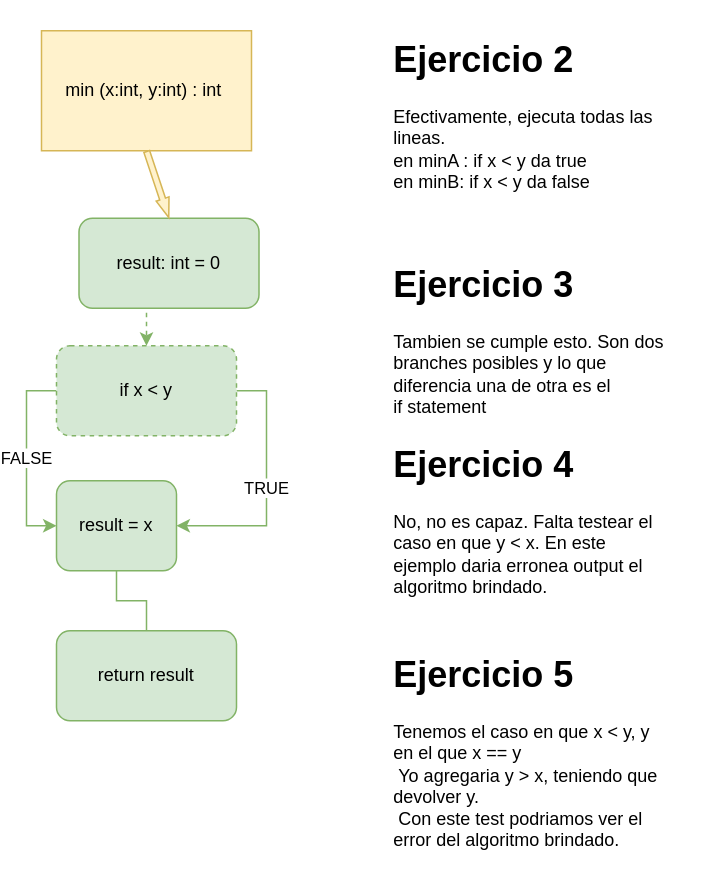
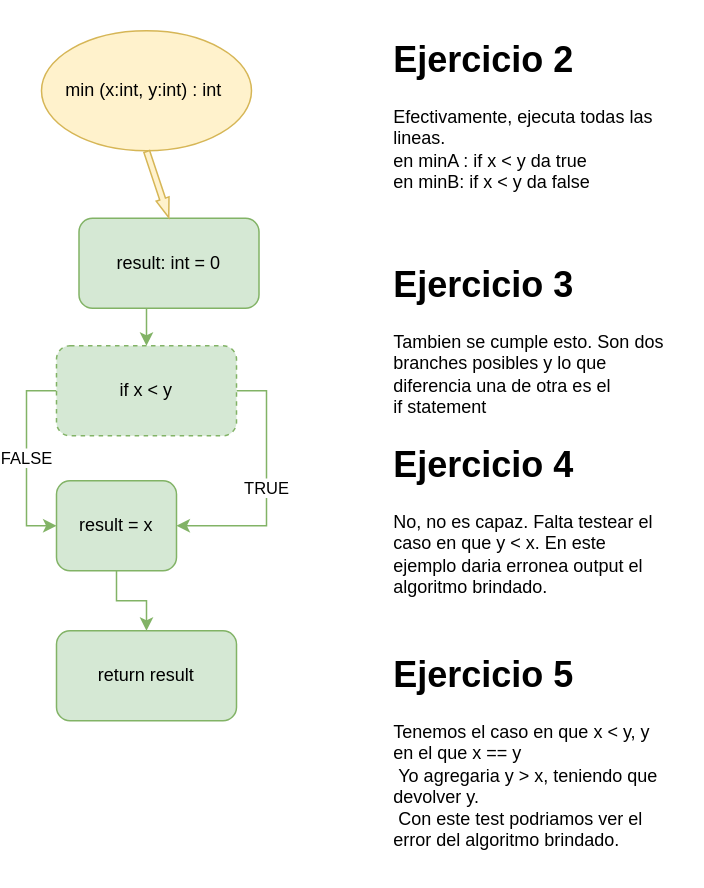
  <mxCell id="0" />
  <mxCell id="1" parent="0" />
- <mxCell id="2" value="min (x:int, y:int) : int&amp;nbsp;" style="rounded=0;whiteSpace=wrap;html=1;fillColor=#fff2cc;strokeColor=#d6b656;" vertex="1" parent="1"><mxGeometry x="20" y="20" width="140" height="80" as="geometry" /></mxCell>
- <mxCell id="3" style="edgeStyle=orthogonalEdgeStyle;rounded=0;orthogonalLoop=1;jettySize=auto;html=1;exitX=0.5;exitY=1;exitDx=0;exitDy=0;entryX=0.5;entryY=0;entryDx=0;entryDy=0;fillColor=#d5e8d4;strokeColor=#82b366;dashed=1;" edge="1" parent="1" source="4" target="7"><mxGeometry relative="1" as="geometry" /></mxCell>
+ <mxCell id="2" value="min (x:int, y:int) : int&amp;nbsp;" style="ellipse;whiteSpace=wrap;html=1;fillColor=#fff2cc;strokeColor=#d6b656;" vertex="1" parent="1"><mxGeometry x="20" y="20" width="140" height="80" as="geometry" /></mxCell>
+ <mxCell id="3" style="edgeStyle=orthogonalEdgeStyle;rounded=0;orthogonalLoop=1;jettySize=auto;html=1;exitX=0.5;exitY=1;exitDx=0;exitDy=0;entryX=0.5;entryY=0;entryDx=0;entryDy=0;fillColor=#d5e8d4;strokeColor=#82b366;" edge="1" parent="1" source="4" target="7"><mxGeometry relative="1" as="geometry" /></mxCell>
  <mxCell id="4" value="result: int = 0" style="rounded=1;whiteSpace=wrap;html=1;fillColor=#d5e8d4;strokeColor=#82b366;" vertex="1" parent="1"><mxGeometry x="45" y="145" width="120" height="60" as="geometry" /></mxCell>
  <mxCell id="5" value="FALSE" style="edgeStyle=orthogonalEdgeStyle;rounded=0;orthogonalLoop=1;jettySize=auto;html=1;exitX=0;exitY=0.5;exitDx=0;exitDy=0;entryX=0;entryY=0.5;entryDx=0;entryDy=0;fillColor=#d5e8d4;strokeColor=#82b366;" edge="1" parent="1" source="7" target="9"><mxGeometry relative="1" as="geometry" /></mxCell>
  <mxCell id="6" value="TRUE" style="edgeStyle=orthogonalEdgeStyle;rounded=0;orthogonalLoop=1;jettySize=auto;html=1;exitX=1;exitY=0.5;exitDx=0;exitDy=0;entryX=1;entryY=0.5;entryDx=0;entryDy=0;fillColor=#d5e8d4;strokeColor=#82b366;" edge="1" parent="1" source="7" target="9"><mxGeometry relative="1" as="geometry" /></mxCell>
  <mxCell id="7" value="if x &amp;lt; y" style="rounded=1;whiteSpace=wrap;html=1;fillColor=#d5e8d4;strokeColor=#82b366;dashed=1;" vertex="1" parent="1"><mxGeometry x="30" y="230" width="120" height="60" as="geometry" /></mxCell>
- <mxCell id="8" style="edgeStyle=orthogonalEdgeStyle;rounded=0;orthogonalLoop=1;jettySize=auto;html=1;exitX=0.5;exitY=1;exitDx=0;exitDy=0;entryX=0.5;entryY=0;entryDx=0;entryDy=0;fillColor=#d5e8d4;strokeColor=#82b366;endArrow=none;" edge="1" parent="1" source="9" target="10"><mxGeometry relative="1" as="geometry" /></mxCell>
+ <mxCell id="8" style="edgeStyle=orthogonalEdgeStyle;rounded=0;orthogonalLoop=1;jettySize=auto;html=1;exitX=0.5;exitY=1;exitDx=0;exitDy=0;entryX=0.5;entryY=0;entryDx=0;entryDy=0;fillColor=#d5e8d4;strokeColor=#82b366;" edge="1" parent="1" source="9" target="10"><mxGeometry relative="1" as="geometry" /></mxCell>
  <mxCell id="9" value="result = x" style="rounded=1;whiteSpace=wrap;html=1;fillColor=#d5e8d4;strokeColor=#82b366;" vertex="1" parent="1"><mxGeometry x="30" y="320" width="80" height="60" as="geometry" /></mxCell>
  <mxCell id="10" value="return result" style="rounded=1;whiteSpace=wrap;html=1;fillColor=#d5e8d4;strokeColor=#82b366;" vertex="1" parent="1"><mxGeometry x="30" y="420" width="120" height="60" as="geometry" /></mxCell>
  <mxCell id="11" value="&lt;h1&gt;Ejercicio 2&lt;/h1&gt;&lt;div&gt;Efectivamente, ejecuta todas las lineas.&lt;/div&gt;&lt;div&gt;en minA : if x &amp;lt; y da true&lt;/div&gt;&lt;div&gt;en minB: if x &amp;lt; y da false&lt;/div&gt;" style="text;html=1;strokeColor=none;fillColor=none;spacing=5;spacingTop=-20;whiteSpace=wrap;overflow=hidden;rounded=0;" vertex="1" parent="1"><mxGeometry x="250" y="20" width="190" height="120" as="geometry" /></mxCell>
  <mxCell id="12" value="&lt;h1&gt;Ejercicio 3&lt;/h1&gt;&lt;div&gt;Tambien se cumple esto. Son dos branches posibles y lo que diferencia una de otra es el&lt;/div&gt;&lt;div&gt;if statement&lt;/div&gt;" style="text;html=1;strokeColor=none;fillColor=none;spacing=5;spacingTop=-20;whiteSpace=wrap;overflow=hidden;rounded=0;" vertex="1" parent="1"><mxGeometry x="250" y="170" width="190" height="120" as="geometry" /></mxCell>
  <mxCell id="13" value="&lt;h1&gt;Ejercicio 4&lt;/h1&gt;&lt;div&gt;No, no es capaz. Falta testear el caso en que y &amp;lt; x. En este ejemplo daria erronea output el algoritmo brindado.&lt;/div&gt;" style="text;html=1;strokeColor=none;fillColor=none;spacing=5;spacingTop=-20;whiteSpace=wrap;overflow=hidden;rounded=0;" vertex="1" parent="1"><mxGeometry x="250" y="290" width="190" height="120" as="geometry" /></mxCell>
  <mxCell id="14" value="&lt;h1&gt;Ejercicio 5&lt;/h1&gt;&lt;div&gt;Tenemos el caso en que x &amp;lt; y, y en el que x == y&lt;/div&gt;&lt;div&gt;&amp;nbsp;Yo agregaria y &amp;gt; x, teniendo que devolver y.&lt;/div&gt;&lt;div&gt;&amp;nbsp;Con este test podriamos ver el error del algoritmo brindado.&lt;/div&gt;" style="text;html=1;strokeColor=none;fillColor=none;spacing=5;spacingTop=-20;whiteSpace=wrap;overflow=hidden;rounded=0;" vertex="1" parent="1"><mxGeometry x="250" y="430" width="190" height="140" as="geometry" /></mxCell>
  <mxCell id="15" value="" style="shape=flexArrow;endArrow=classic;html=1;rounded=0;width=4;endSize=4;exitX=0.5;exitY=1;exitDx=0;exitDy=0;entryX=0.5;entryY=0;entryDx=0;entryDy=0;endWidth=4;fillColor=#fff2cc;strokeColor=#d6b656;" edge="1" parent="1" source="2" target="4"><mxGeometry width="50" height="50" relative="1" as="geometry"><mxPoint x="120" y="370" as="sourcePoint" /><mxPoint x="170" y="320" as="targetPoint" /></mxGeometry></mxCell>
